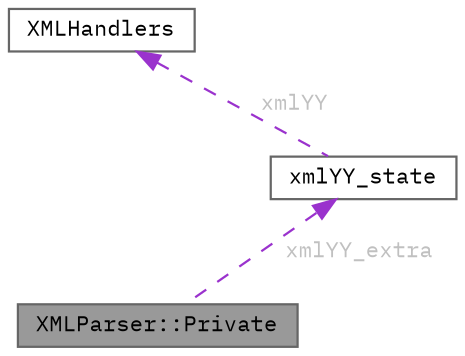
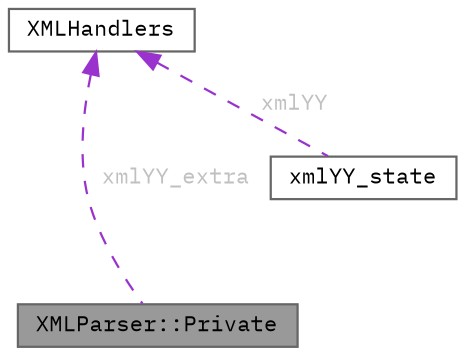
  digraph {
    fontname="IBM Plex Mono"
    node [color=gray40 fillcolor=white fontname="IBM Plex Mono" fontsize=10 shape=box style=filled]
    edge [color=darkorchid3 dir=back fontcolor=grey fontname="IBM Plex Mono" fontsize=10 labelfontname=Helvetica labelfontsize=10 style=dashed]
    n1 [fillcolor=grey60 fontcolor=black height=0.2 label="XMLParser::Private" width=0.4]
    n2 [height=0.2 label=xmlYY_state width=0.4]
    n3 [height=0.2 label=XMLHandlers width=0.4]
-   n2 -> n1 [label=" xmlYY_extra"]
+   n3 -> n1 [label=" xmlYY_extra"]
    n3 -> n2 [label=" xmlYY"]
  }
